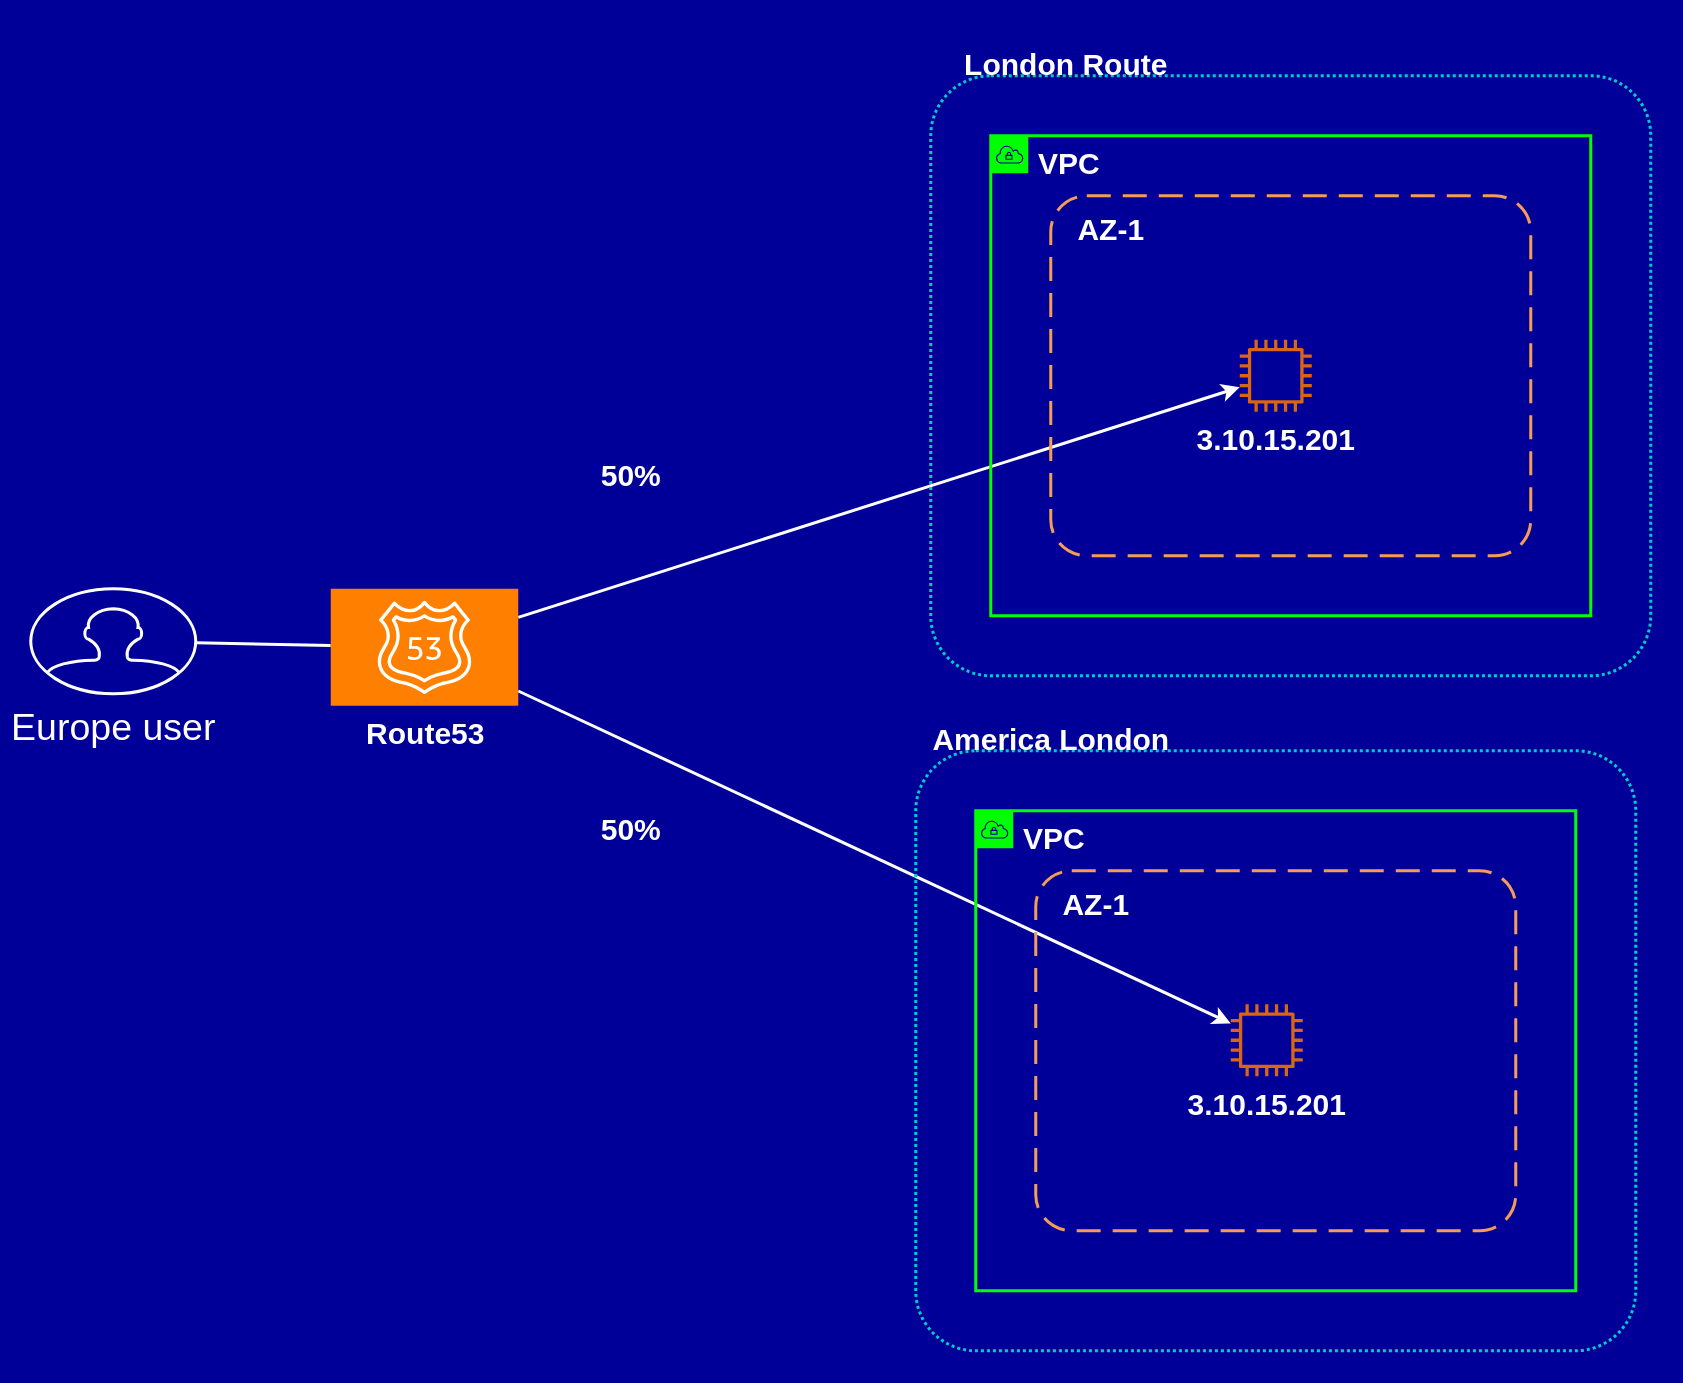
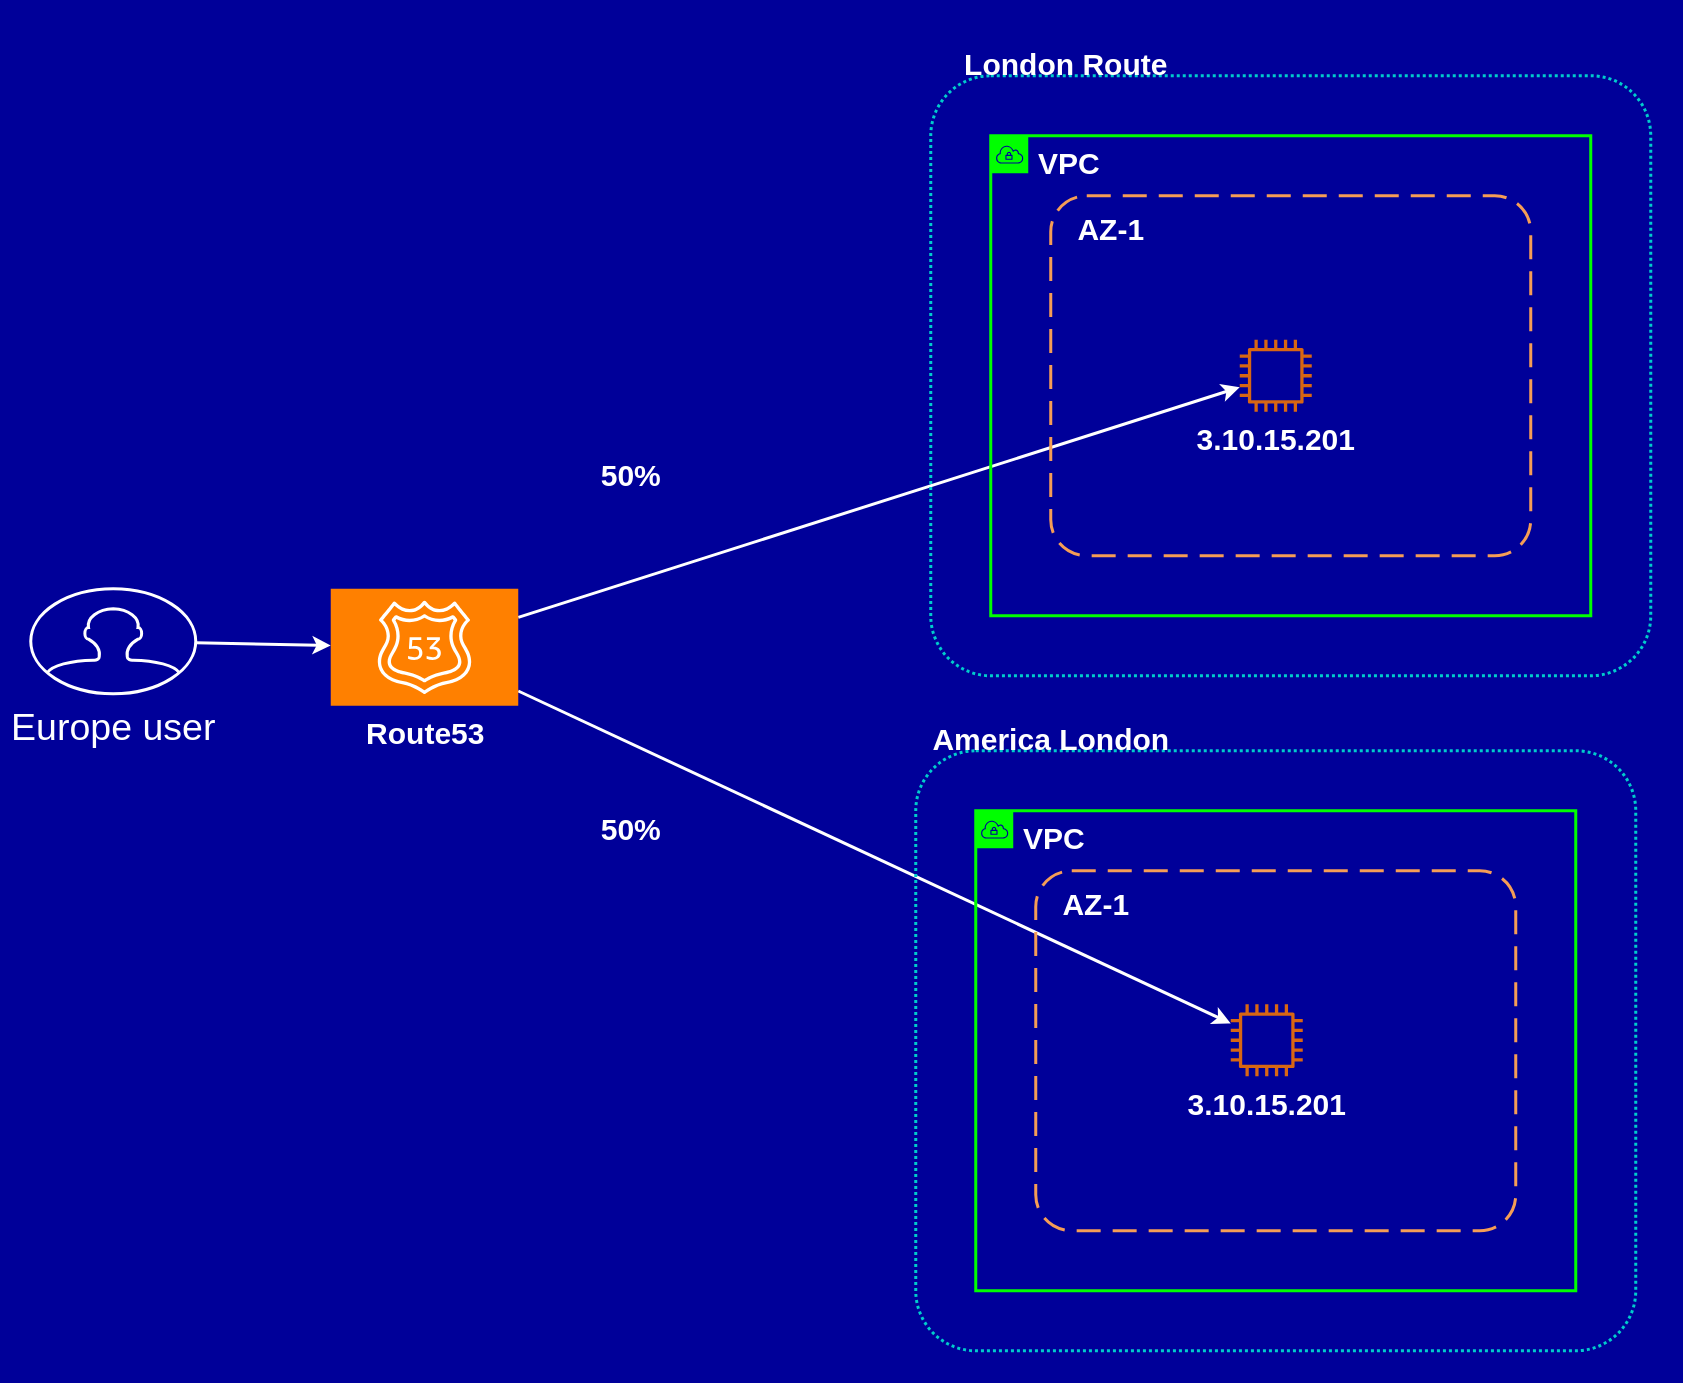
  <mxCell id="0" />
  <mxCell id="1" parent="0" />
- <mxCell id="2" style="edgeStyle=none;rounded=0;orthogonalLoop=1;jettySize=auto;html=1;strokeColor=#FFFFFF;strokeWidth=2;fontSize=25;shadow=0;sketch=0;endArrow=none;" parent="1" source="3" target="6" edge="1"><mxGeometry relative="1" as="geometry" /></mxCell>
+ <mxCell id="2" style="edgeStyle=none;rounded=0;orthogonalLoop=1;jettySize=auto;html=1;strokeColor=#FFFFFF;strokeWidth=2;fontSize=25;shadow=0;sketch=0;" parent="1" source="3" target="6" edge="1"><mxGeometry relative="1" as="geometry" /></mxCell>
  <mxCell id="3" value="&lt;font color=&quot;#ffffff&quot;&gt;Europe user&lt;/font&gt;" style="html=1;verticalLabelPosition=bottom;align=center;labelBackgroundColor=none;verticalAlign=top;strokeWidth=2;shadow=0;dashed=0;shape=mxgraph.ios7.icons.user;gradientColor=none;fontSize=25;fillColor=none;strokeColor=#FFFFFF;sketch=0;" parent="1" vertex="1"><mxGeometry x="20" y="392" width="110" height="70" as="geometry" /></mxCell>
  <mxCell id="4" style="edgeStyle=none;rounded=0;sketch=0;orthogonalLoop=1;jettySize=auto;html=1;shadow=0;strokeColor=#FFFFFF;strokeWidth=2;fontSize=25;fontColor=#FFFFFF;" edge="1" parent="1" source="6" target="12"><mxGeometry relative="1" as="geometry" /></mxCell>
  <mxCell id="5" style="edgeStyle=none;rounded=0;sketch=0;orthogonalLoop=1;jettySize=auto;html=1;shadow=0;strokeColor=#FFFFFF;strokeWidth=2;fontSize=25;fontColor=#FFFFFF;" edge="1" parent="1" source="6" target="18"><mxGeometry relative="1" as="geometry" /></mxCell>
  <mxCell id="6" value="&lt;b&gt;&lt;font style=&quot;font-size: 20px&quot; color=&quot;#ffffff&quot;&gt;Route53&lt;/font&gt;&lt;/b&gt;" style="outlineConnect=0;fontColor=#232F3E;gradientDirection=north;strokeColor=#ffffff;dashed=0;verticalLabelPosition=bottom;verticalAlign=top;align=center;html=1;fontSize=12;fontStyle=0;aspect=fixed;shape=mxgraph.aws4.resourceIcon;resIcon=mxgraph.aws4.route_53;fillColor=#FF8000;shadow=0;sketch=0;" parent="1" vertex="1"><mxGeometry x="220" y="392" width="125" height="78" as="geometry" /></mxCell>
  <mxCell id="7" value="&lt;font style=&quot;font-size: 20px&quot; color=&quot;#ffffff&quot;&gt;&lt;b&gt;VPC&lt;/b&gt;&lt;/font&gt;" style="points=[[0,0],[0.25,0],[0.5,0],[0.75,0],[1,0],[1,0.25],[1,0.5],[1,0.75],[1,1],[0.75,1],[0.5,1],[0.25,1],[0,1],[0,0.75],[0,0.5],[0,0.25]];outlineConnect=0;gradientColor=none;html=1;whiteSpace=wrap;fontSize=12;fontStyle=0;shape=mxgraph.aws4.group;grIcon=mxgraph.aws4.group_vpc;fillColor=none;verticalAlign=top;align=left;spacingLeft=30;fontColor=#AAB7B8;dashed=0;strokeColor=#00FF00;strokeWidth=2;labelBackgroundColor=none;shadow=0;sketch=0;" parent="1" vertex="1"><mxGeometry x="660" y="90" width="400" height="320" as="geometry" /></mxCell>
  <mxCell id="8" value="" style="rounded=1;arcSize=10;dashed=1;fillColor=none;gradientColor=none;dashPattern=1 1;strokeWidth=2;strokeColor=#00CCCC;labelBackgroundColor=none;fontSize=25;shadow=0;sketch=0;" parent="1" vertex="1"><mxGeometry x="620" y="50" width="480" height="400" as="geometry" /></mxCell>
  <mxCell id="9" value="" style="rounded=1;arcSize=10;dashed=1;strokeColor=#F59D56;fillColor=none;gradientColor=none;dashPattern=8 4;strokeWidth=2;labelBackgroundColor=none;fontSize=25;shadow=0;sketch=0;" parent="1" vertex="1"><mxGeometry x="700" y="130" width="320" height="240" as="geometry" /></mxCell>
  <mxCell id="10" value="&lt;font color=&quot;#ffffff&quot;&gt;&lt;span style=&quot;font-size: 20px&quot;&gt;&lt;b&gt;London Route&lt;/b&gt;&lt;/span&gt;&lt;/font&gt;" style="text;html=1;resizable=0;autosize=1;align=center;verticalAlign=middle;points=[];fillColor=none;strokeColor=none;rounded=0;labelBackgroundColor=none;fontSize=25;shadow=0;sketch=0;" parent="1" vertex="1"><mxGeometry x="630" y="20" width="160" height="40" as="geometry" /></mxCell>
  <mxCell id="11" value="&lt;font color=&quot;#ffffff&quot;&gt;&lt;span style=&quot;font-size: 20px&quot;&gt;&lt;b&gt;AZ-1&lt;/b&gt;&lt;/span&gt;&lt;/font&gt;" style="text;html=1;resizable=0;autosize=1;align=center;verticalAlign=middle;points=[];fillColor=none;strokeColor=none;rounded=0;labelBackgroundColor=none;fontSize=25;shadow=0;sketch=0;" parent="1" vertex="1"><mxGeometry x="710" y="140" width="60" height="20" as="geometry" /></mxCell>
  <mxCell id="12" value="&lt;font color=&quot;#ffffff&quot; size=&quot;1&quot;&gt;&lt;b style=&quot;font-size: 20px&quot;&gt;3.10.15.201&lt;/b&gt;&lt;/font&gt;" style="outlineConnect=0;fontColor=#232F3E;gradientColor=none;fillColor=#D86613;strokeColor=none;dashed=0;verticalLabelPosition=bottom;verticalAlign=top;align=center;html=1;fontSize=12;fontStyle=0;aspect=fixed;pointerEvents=1;shape=mxgraph.aws4.instance2;labelBackgroundColor=none;strokeWidth=2;shadow=0;sketch=0;" parent="1" vertex="1"><mxGeometry x="826" y="226" width="48" height="48" as="geometry" /></mxCell>
  <mxCell id="13" value="&lt;font style=&quot;font-size: 20px&quot; color=&quot;#ffffff&quot;&gt;&lt;b&gt;VPC&lt;/b&gt;&lt;/font&gt;" style="points=[[0,0],[0.25,0],[0.5,0],[0.75,0],[1,0],[1,0.25],[1,0.5],[1,0.75],[1,1],[0.75,1],[0.5,1],[0.25,1],[0,1],[0,0.75],[0,0.5],[0,0.25]];outlineConnect=0;gradientColor=none;html=1;whiteSpace=wrap;fontSize=12;fontStyle=0;shape=mxgraph.aws4.group;grIcon=mxgraph.aws4.group_vpc;fillColor=none;verticalAlign=top;align=left;spacingLeft=30;fontColor=#AAB7B8;dashed=0;strokeColor=#00FF00;strokeWidth=2;labelBackgroundColor=none;shadow=0;sketch=0;" parent="1" vertex="1"><mxGeometry x="650" y="540" width="400" height="320" as="geometry" /></mxCell>
  <mxCell id="14" value="" style="rounded=1;arcSize=10;dashed=1;fillColor=none;gradientColor=none;dashPattern=1 1;strokeWidth=2;strokeColor=#00CCCC;labelBackgroundColor=none;fontSize=25;shadow=0;sketch=0;" parent="1" vertex="1"><mxGeometry x="610" y="500" width="480" height="400" as="geometry" /></mxCell>
  <mxCell id="15" value="" style="rounded=1;arcSize=10;dashed=1;strokeColor=#F59D56;fillColor=none;gradientColor=none;dashPattern=8 4;strokeWidth=2;labelBackgroundColor=none;fontSize=25;shadow=0;sketch=0;" parent="1" vertex="1"><mxGeometry x="690" y="580" width="320" height="240" as="geometry" /></mxCell>
  <mxCell id="16" value="&lt;font color=&quot;#ffffff&quot;&gt;&lt;span style=&quot;font-size: 20px&quot;&gt;&lt;b&gt;America London&lt;/b&gt;&lt;/span&gt;&lt;/font&gt;" style="text;html=1;resizable=0;autosize=1;align=center;verticalAlign=middle;points=[];fillColor=none;strokeColor=none;rounded=0;labelBackgroundColor=none;fontSize=25;shadow=0;sketch=0;" parent="1" vertex="1"><mxGeometry x="615" y="470" width="170" height="40" as="geometry" /></mxCell>
  <mxCell id="17" value="&lt;font color=&quot;#ffffff&quot;&gt;&lt;span style=&quot;font-size: 20px&quot;&gt;&lt;b&gt;AZ-1&lt;/b&gt;&lt;/span&gt;&lt;/font&gt;" style="text;html=1;resizable=0;autosize=1;align=center;verticalAlign=middle;points=[];fillColor=none;strokeColor=none;rounded=0;labelBackgroundColor=none;fontSize=25;shadow=0;sketch=0;" parent="1" vertex="1"><mxGeometry x="700" y="590" width="60" height="20" as="geometry" /></mxCell>
  <mxCell id="18" value="&lt;font color=&quot;#ffffff&quot; size=&quot;1&quot;&gt;&lt;b style=&quot;font-size: 20px&quot;&gt;3.10.15.201&lt;/b&gt;&lt;/font&gt;" style="outlineConnect=0;fontColor=#232F3E;gradientColor=none;fillColor=#D86613;strokeColor=none;dashed=0;verticalLabelPosition=bottom;verticalAlign=top;align=center;html=1;fontSize=12;fontStyle=0;aspect=fixed;pointerEvents=1;shape=mxgraph.aws4.instance2;labelBackgroundColor=none;strokeWidth=2;shadow=0;sketch=0;" parent="1" vertex="1"><mxGeometry x="820" y="669" width="48" height="48" as="geometry" /></mxCell>
  <mxCell id="19" value="&lt;span style=&quot;font-size: 20px&quot;&gt;&lt;b&gt;50%&lt;/b&gt;&lt;/span&gt;" style="text;html=1;resizable=0;autosize=1;align=center;verticalAlign=middle;points=[];fillColor=none;strokeColor=none;rounded=0;shadow=0;labelBackgroundColor=none;fontSize=25;fontColor=#FFFFFF;" vertex="1" parent="1"><mxGeometry x="390" y="294" width="60" height="40" as="geometry" /></mxCell>
  <mxCell id="20" value="&lt;span style=&quot;font-size: 20px&quot;&gt;&lt;b&gt;50%&lt;/b&gt;&lt;/span&gt;" style="text;html=1;resizable=0;autosize=1;align=center;verticalAlign=middle;points=[];fillColor=none;strokeColor=none;rounded=0;shadow=0;labelBackgroundColor=none;fontSize=25;fontColor=#FFFFFF;" vertex="1" parent="1"><mxGeometry x="390" y="530" width="60" height="40" as="geometry" /></mxCell>
